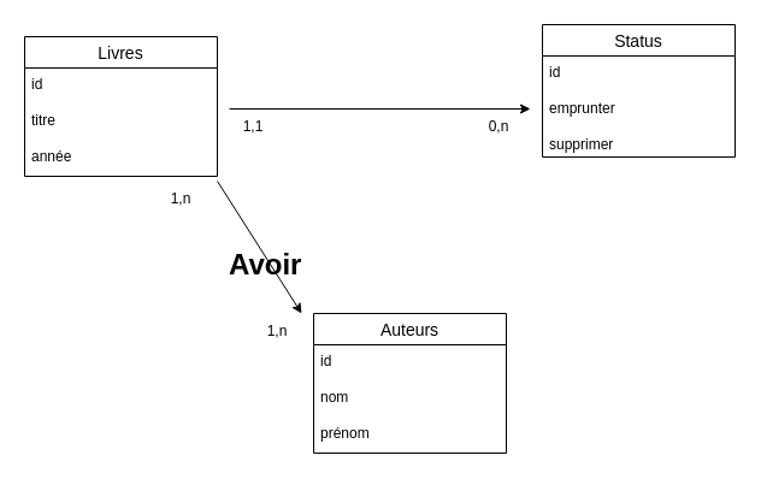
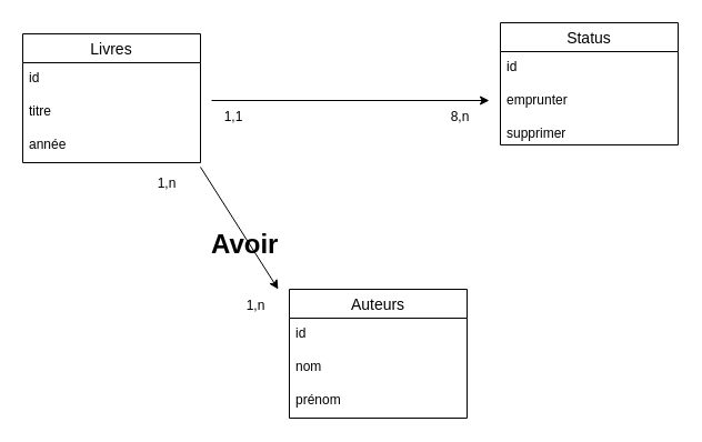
  <mxCell id="0" />
  <mxCell id="1" parent="0" />
  <mxCell id="2" value="Livres" style="swimlane;fontStyle=0;childLayout=stackLayout;horizontal=1;startSize=26;horizontalStack=0;resizeParent=1;resizeParentMax=0;resizeLast=0;collapsible=1;marginBottom=0;align=center;fontSize=14;" vertex="1" parent="1"><mxGeometry x="20" y="30" width="160" height="116" as="geometry" /></mxCell>
  <mxCell id="3" value="id" style="text;strokeColor=none;fillColor=none;spacingLeft=4;spacingRight=4;overflow=hidden;rotatable=0;points=[[0,0.5],[1,0.5]];portConstraint=eastwest;fontSize=12;" vertex="1" parent="2"><mxGeometry y="26" width="160" height="30" as="geometry" /></mxCell>
  <mxCell id="4" value="titre" style="text;strokeColor=none;fillColor=none;spacingLeft=4;spacingRight=4;overflow=hidden;rotatable=0;points=[[0,0.5],[1,0.5]];portConstraint=eastwest;fontSize=12;" vertex="1" parent="2"><mxGeometry y="56" width="160" height="30" as="geometry" /></mxCell>
  <mxCell id="5" value="année" style="text;strokeColor=none;fillColor=none;spacingLeft=4;spacingRight=4;overflow=hidden;rotatable=0;points=[[0,0.5],[1,0.5]];portConstraint=eastwest;fontSize=12;" vertex="1" parent="2"><mxGeometry y="86" width="160" height="30" as="geometry" /></mxCell>
  <mxCell id="6" value="Status" style="swimlane;fontStyle=0;childLayout=stackLayout;horizontal=1;startSize=26;horizontalStack=0;resizeParent=1;resizeParentMax=0;resizeLast=0;collapsible=1;marginBottom=0;align=center;fontSize=14;" vertex="1" parent="1"><mxGeometry x="450" y="20" width="160" height="110" as="geometry" /></mxCell>
  <mxCell id="7" value="id" style="text;strokeColor=none;fillColor=none;spacingLeft=4;spacingRight=4;overflow=hidden;rotatable=0;points=[[0,0.5],[1,0.5]];portConstraint=eastwest;fontSize=12;" vertex="1" parent="6"><mxGeometry y="26" width="160" height="30" as="geometry" /></mxCell>
  <mxCell id="8" value="emprunter" style="text;strokeColor=none;fillColor=none;spacingLeft=4;spacingRight=4;overflow=hidden;rotatable=0;points=[[0,0.5],[1,0.5]];portConstraint=eastwest;fontSize=12;" vertex="1" parent="6"><mxGeometry y="56" width="160" height="30" as="geometry" /></mxCell>
  <mxCell id="9" value="supprimer" style="text;strokeColor=none;fillColor=none;spacingLeft=4;spacingRight=4;overflow=hidden;rotatable=0;points=[[0,0.5],[1,0.5]];portConstraint=eastwest;fontSize=12;" vertex="1" parent="6"><mxGeometry y="86" width="160" height="24" as="geometry" /></mxCell>
  <mxCell id="10" value="Auteurs" style="swimlane;fontStyle=0;childLayout=stackLayout;horizontal=1;startSize=26;horizontalStack=0;resizeParent=1;resizeParentMax=0;resizeLast=0;collapsible=1;marginBottom=0;align=center;fontSize=14;" vertex="1" parent="1"><mxGeometry x="260" y="260" width="160" height="116" as="geometry" /></mxCell>
  <mxCell id="11" value="id" style="text;strokeColor=none;fillColor=none;spacingLeft=4;spacingRight=4;overflow=hidden;rotatable=0;points=[[0,0.5],[1,0.5]];portConstraint=eastwest;fontSize=12;" vertex="1" parent="10"><mxGeometry y="26" width="160" height="30" as="geometry" /></mxCell>
  <mxCell id="12" value="nom" style="text;strokeColor=none;fillColor=none;spacingLeft=4;spacingRight=4;overflow=hidden;rotatable=0;points=[[0,0.5],[1,0.5]];portConstraint=eastwest;fontSize=12;" vertex="1" parent="10"><mxGeometry y="56" width="160" height="30" as="geometry" /></mxCell>
  <mxCell id="13" value="prénom" style="text;strokeColor=none;fillColor=none;spacingLeft=4;spacingRight=4;overflow=hidden;rotatable=0;points=[[0,0.5],[1,0.5]];portConstraint=eastwest;fontSize=12;" vertex="1" parent="10"><mxGeometry y="86" width="160" height="30" as="geometry" /></mxCell>
  <mxCell id="14" value="" style="endArrow=classic;html=1;rounded=0;" edge="1" parent="1"><mxGeometry width="50" height="50" relative="1" as="geometry"><mxPoint x="180" y="150" as="sourcePoint" /><mxPoint x="250" y="260" as="targetPoint" /></mxGeometry></mxCell>
  <mxCell id="15" value="1,n" style="text;html=1;strokeColor=none;fillColor=none;align=center;verticalAlign=middle;whiteSpace=wrap;rounded=0;" vertex="1" parent="1"><mxGeometry x="120" y="150" width="60" height="30" as="geometry" /></mxCell>
  <mxCell id="16" value="1,n" style="text;html=1;strokeColor=none;fillColor=none;align=center;verticalAlign=middle;whiteSpace=wrap;rounded=0;" vertex="1" parent="1"><mxGeometry x="200" y="260" width="60" height="30" as="geometry" /></mxCell>
  <mxCell id="17" value="&lt;h1&gt;Avoir&lt;/h1&gt;" style="text;html=1;strokeColor=none;fillColor=none;spacing=5;spacingTop=-20;whiteSpace=wrap;overflow=hidden;rounded=0;" vertex="1" parent="1"><mxGeometry x="185" y="200" width="70" height="40" as="geometry" /></mxCell>
  <mxCell id="18" value="" style="endArrow=classic;html=1;rounded=0;" edge="1" parent="1"><mxGeometry width="50" height="50" relative="1" as="geometry"><mxPoint x="190" y="90" as="sourcePoint" /><mxPoint x="440" y="90" as="targetPoint" /></mxGeometry></mxCell>
  <mxCell id="19" value="1,1" style="text;html=1;strokeColor=none;fillColor=none;align=center;verticalAlign=middle;whiteSpace=wrap;rounded=0;" vertex="1" parent="1"><mxGeometry x="180" y="90" width="60" height="30" as="geometry" /></mxCell>
- <mxCell id="20" value="0,n" style="text;html=1;strokeColor=none;fillColor=none;align=center;verticalAlign=middle;whiteSpace=wrap;rounded=0;" vertex="1" parent="1"><mxGeometry x="384" y="90" width="60" height="30" as="geometry" /></mxCell>
+ <mxCell id="20" value="8,n" style="text;html=1;strokeColor=none;fillColor=none;align=center;verticalAlign=middle;whiteSpace=wrap;rounded=0;" vertex="1" parent="1"><mxGeometry x="384" y="90" width="60" height="30" as="geometry" /></mxCell>
